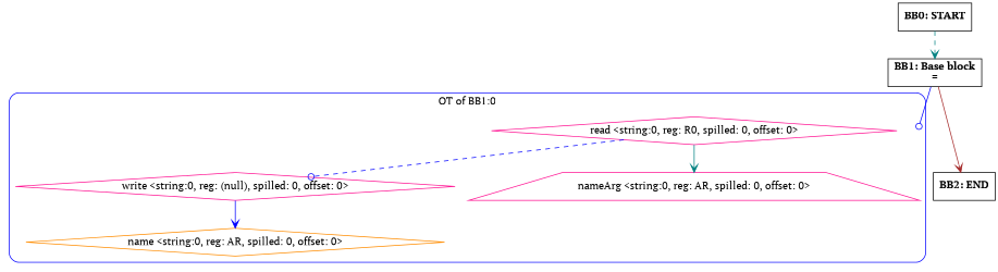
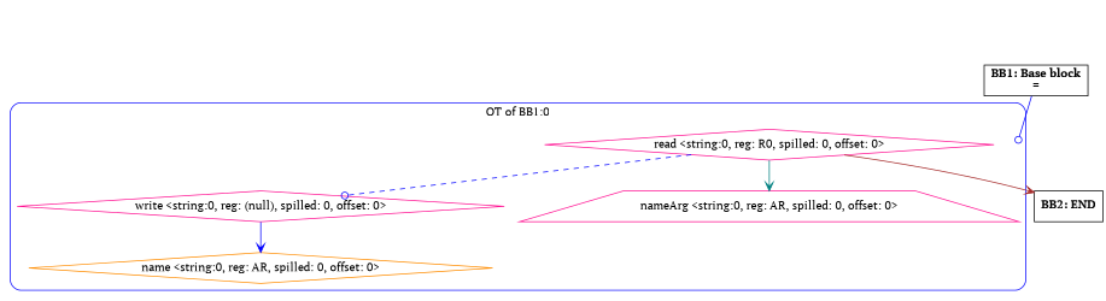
  digraph {
    compound=true
    fontname="PT Serif"
    splines=true
    node [fontname="PT Serif" shape=diamond]
    edge [arrowhead=vee color=blue fontname="PT Serif" style=solid]
    entry0 [shape=point style=invis]
    n2 [color=deeppink label="write <string:0, reg: (null), spilled: 0, offset: 0>"]
    n3 [color=darkorange label="name <string:0, reg: AR, spilled: 0, offset: 0>"]
    n4 [color=deeppink label="read <string:0, reg: R0, spilled: 0, offset: 0>"]
    n5 [color=deeppink label="nameArg <string:0, reg: AR, spilled: 0, offset: 0>" shape=trapezium]
    n6 [label=<<B>BB2: END</B><BR ALIGN="CENTER"/>> shape=rectangle]
    n7 [label=<<B>BB1: Base block</B><BR ALIGN="CENTER"/>=<BR ALIGN="CENTER"/>> shape=rectangle]
-   n8 [label=<<B>BB0: START</B><BR ALIGN="CENTER"/>> shape=rectangle]
    subgraph cluster_1 {
      color=blue
      label="OT of BB1:0"
      style=rounded
      entry0
      n2
      n3
      n4
      n5
    }
    n2 -> n3
    n4 -> n2 [arrowhead=odot style=dashed]
    n4 -> n5 [color=teal]
    n7 -> entry0 [arrowhead=odot]
-   n7 -> n6 [color=brown]
-   n8 -> n7 [color=teal style=dashed]
+   n4 -> n6 [color=brown]
  }
